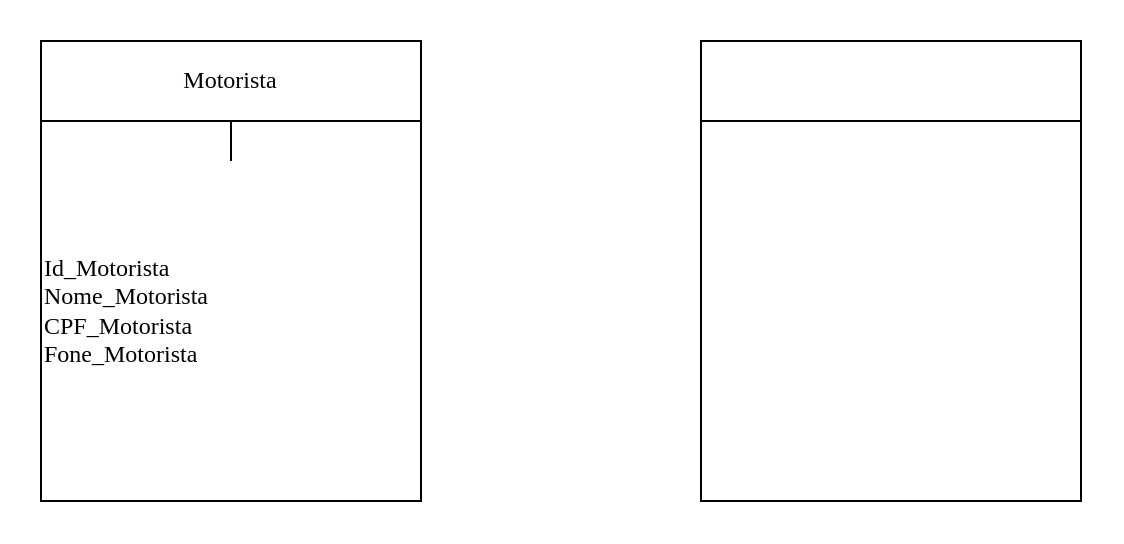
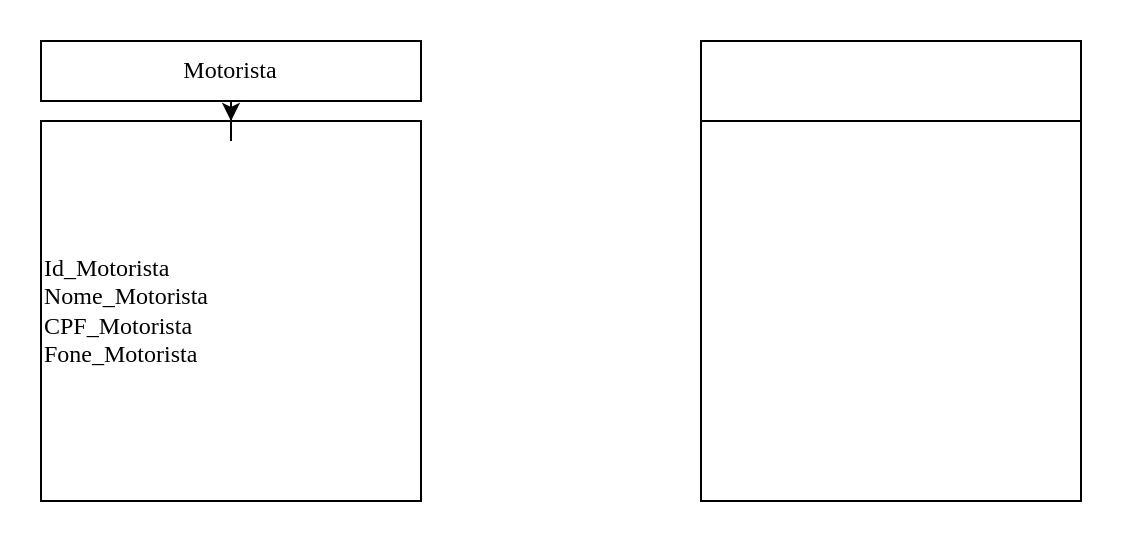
  <mxCell id="0" />
  <mxCell id="1" parent="0" />
  <mxCell id="2" value="Id_Motorista&lt;br&gt;Nome_Motorista&lt;br&gt;CPF_Motorista&lt;br&gt;Fone_Motorista" style="whiteSpace=wrap;html=1;aspect=fixed;fontFamily=Verdana;align=left;" vertex="1" parent="1"><mxGeometry x="20" y="60" width="190" height="190" as="geometry" /></mxCell>
  <mxCell id="3" value="" style="edgeStyle=orthogonalEdgeStyle;rounded=0;orthogonalLoop=1;jettySize=auto;html=1;fontFamily=Verdana;" edge="1" parent="1" source="4" target="2"><mxGeometry relative="1" as="geometry" /></mxCell>
- <mxCell id="4" value="Motorista" style="rounded=0;whiteSpace=wrap;html=1;fontFamily=Verdana;" vertex="1" parent="1"><mxGeometry x="20" y="20" width="190" height="40" as="geometry" /></mxCell>
+ <mxCell id="4" value="Motorista" style="rounded=0;whiteSpace=wrap;html=1;fontFamily=Verdana;" vertex="1" parent="1"><mxGeometry x="20" y="20" width="190" height="30" as="geometry" /></mxCell>
  <mxCell id="5" value="" style="whiteSpace=wrap;html=1;aspect=fixed;fontFamily=Verdana;" vertex="1" parent="1"><mxGeometry x="350" y="60" width="190" height="190" as="geometry" /></mxCell>
  <mxCell id="6" value="" style="rounded=0;whiteSpace=wrap;html=1;fontFamily=Verdana;" vertex="1" parent="1"><mxGeometry x="350" y="20" width="190" height="40" as="geometry" /></mxCell>
